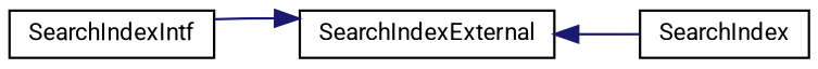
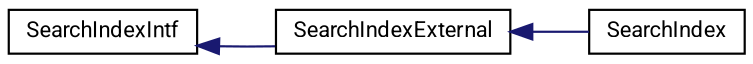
  digraph {
    fontname=Roboto
    rankdir=LR
    node [color=black fillcolor=white fontname=Roboto fontsize=10 shape=record style=filled]
    edge [color=midnightblue dir=back fontname=Roboto fontsize=10 labelfontname=Helvetica labelfontsize=10 style=solid]
    n1 [height=0.2 label=SearchIndexIntf width=0.4]
    n2 [height=0.2 label=SearchIndexExternal width=0.4]
    n3 [height=0.2 label=SearchIndex width=0.4]
-   n2 -> n1
+   n1 -> n2
    n2 -> n3
  }
